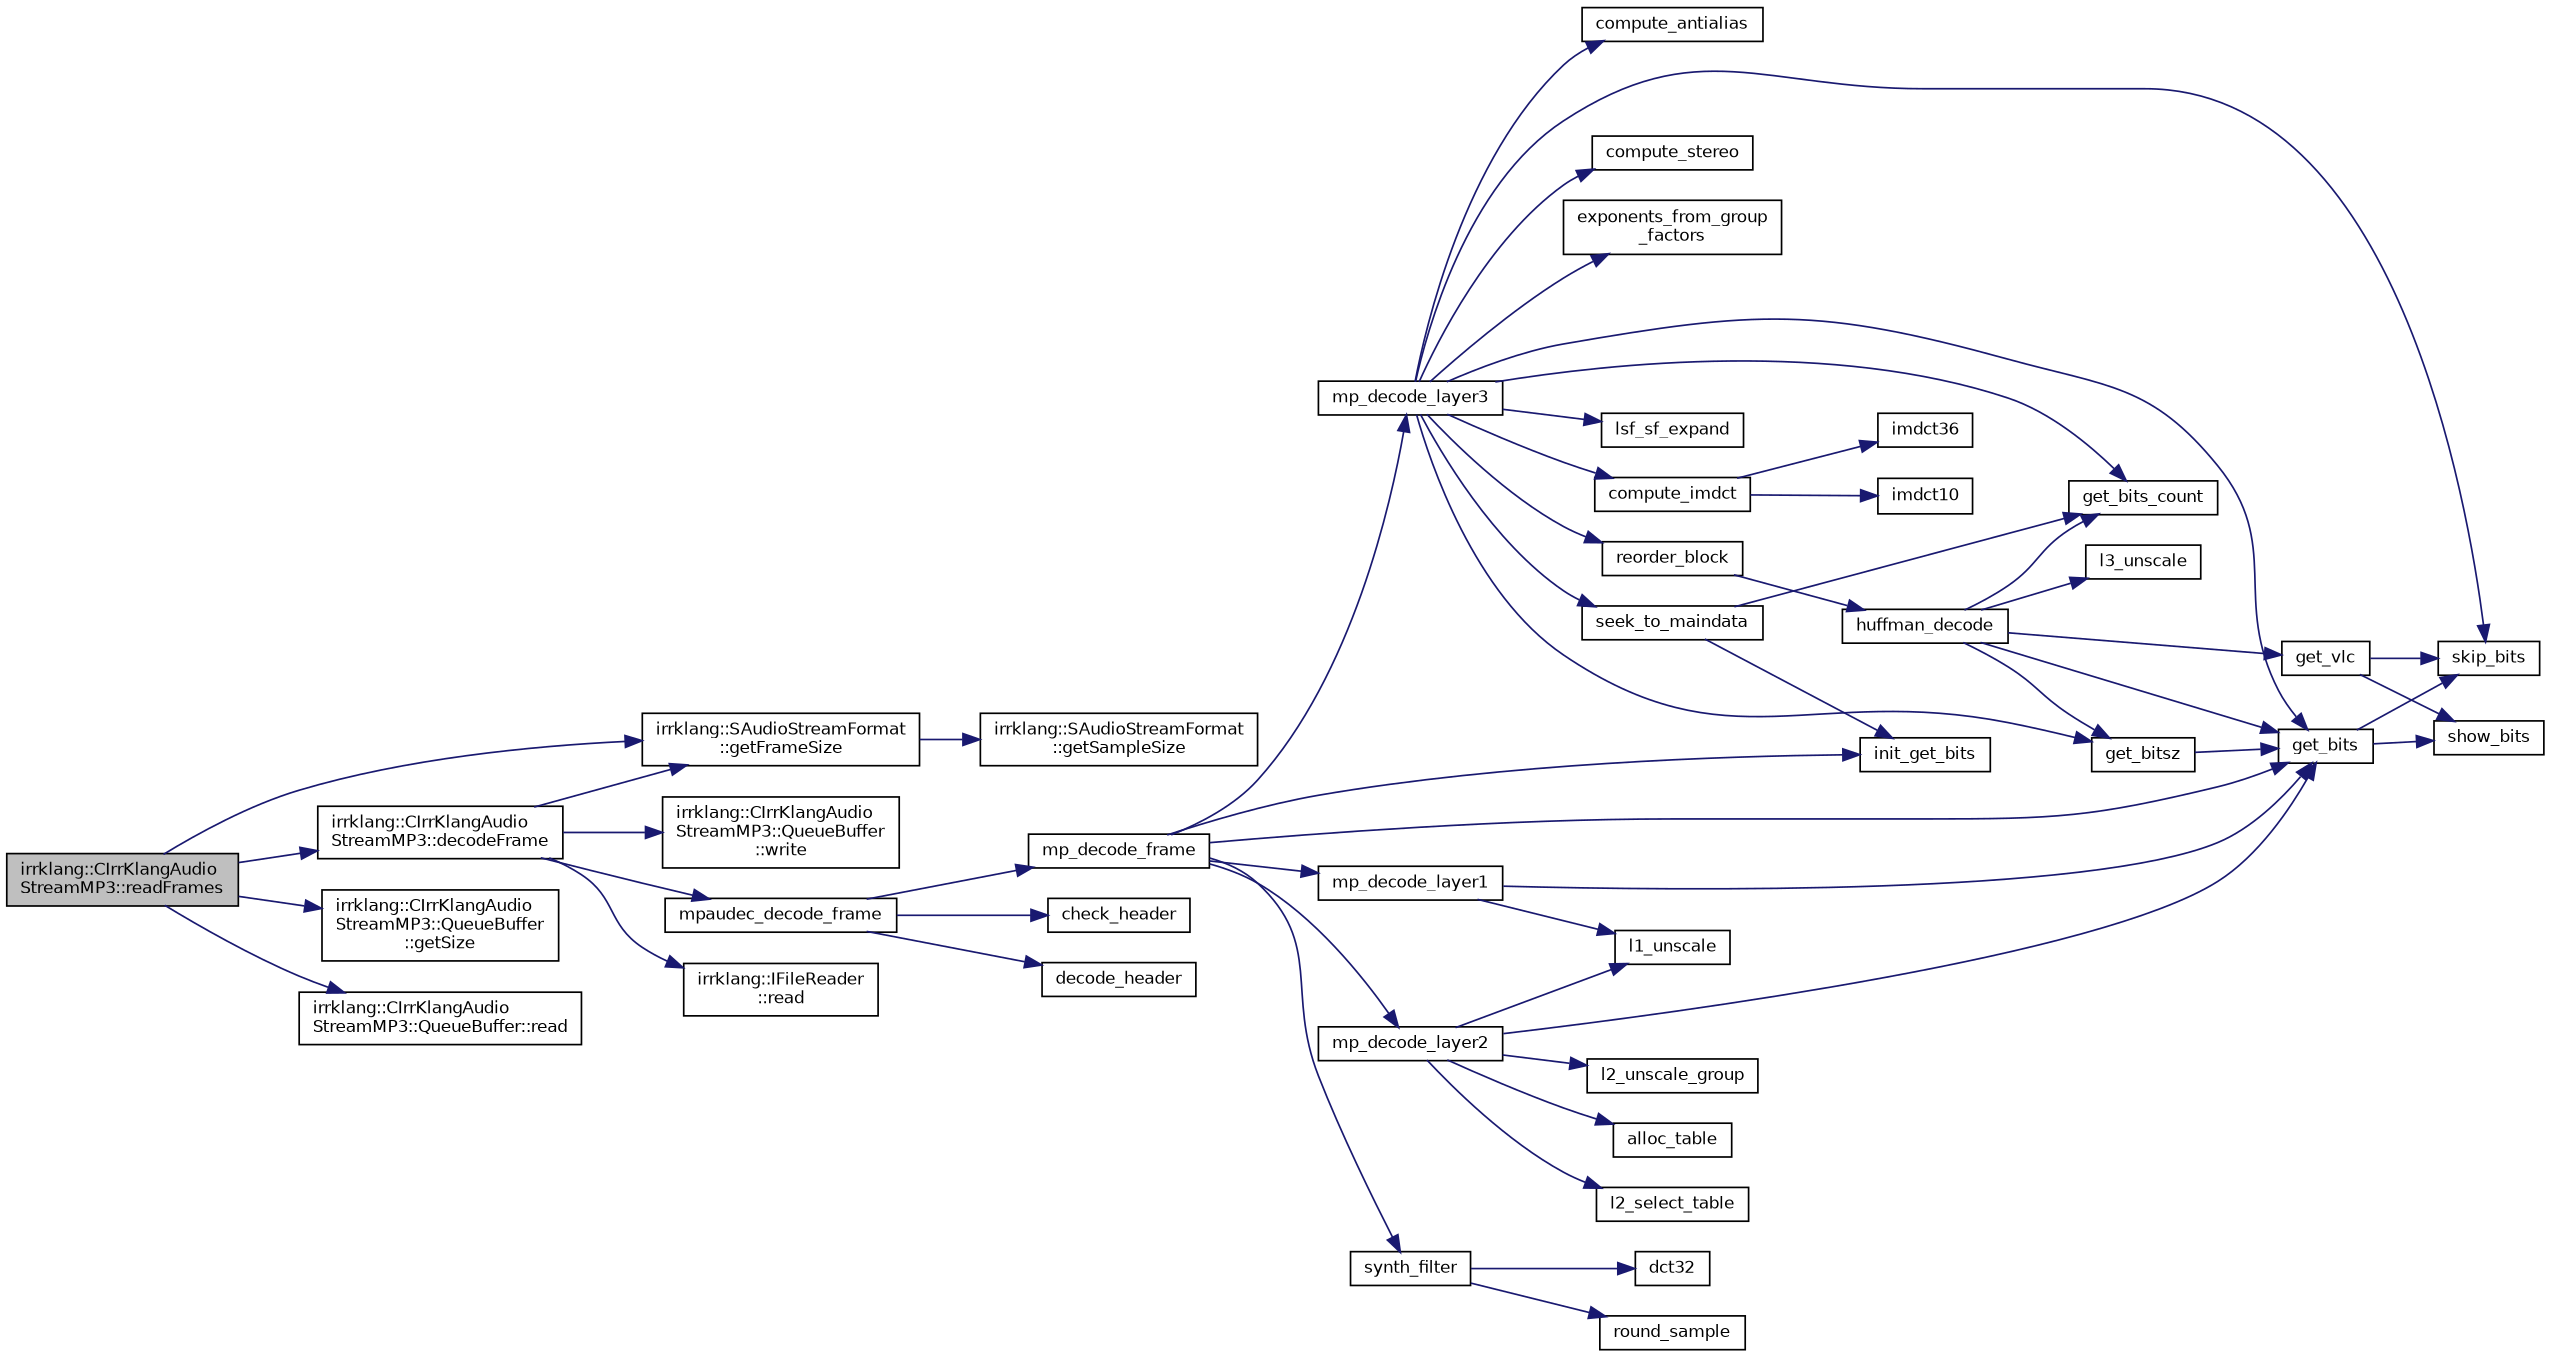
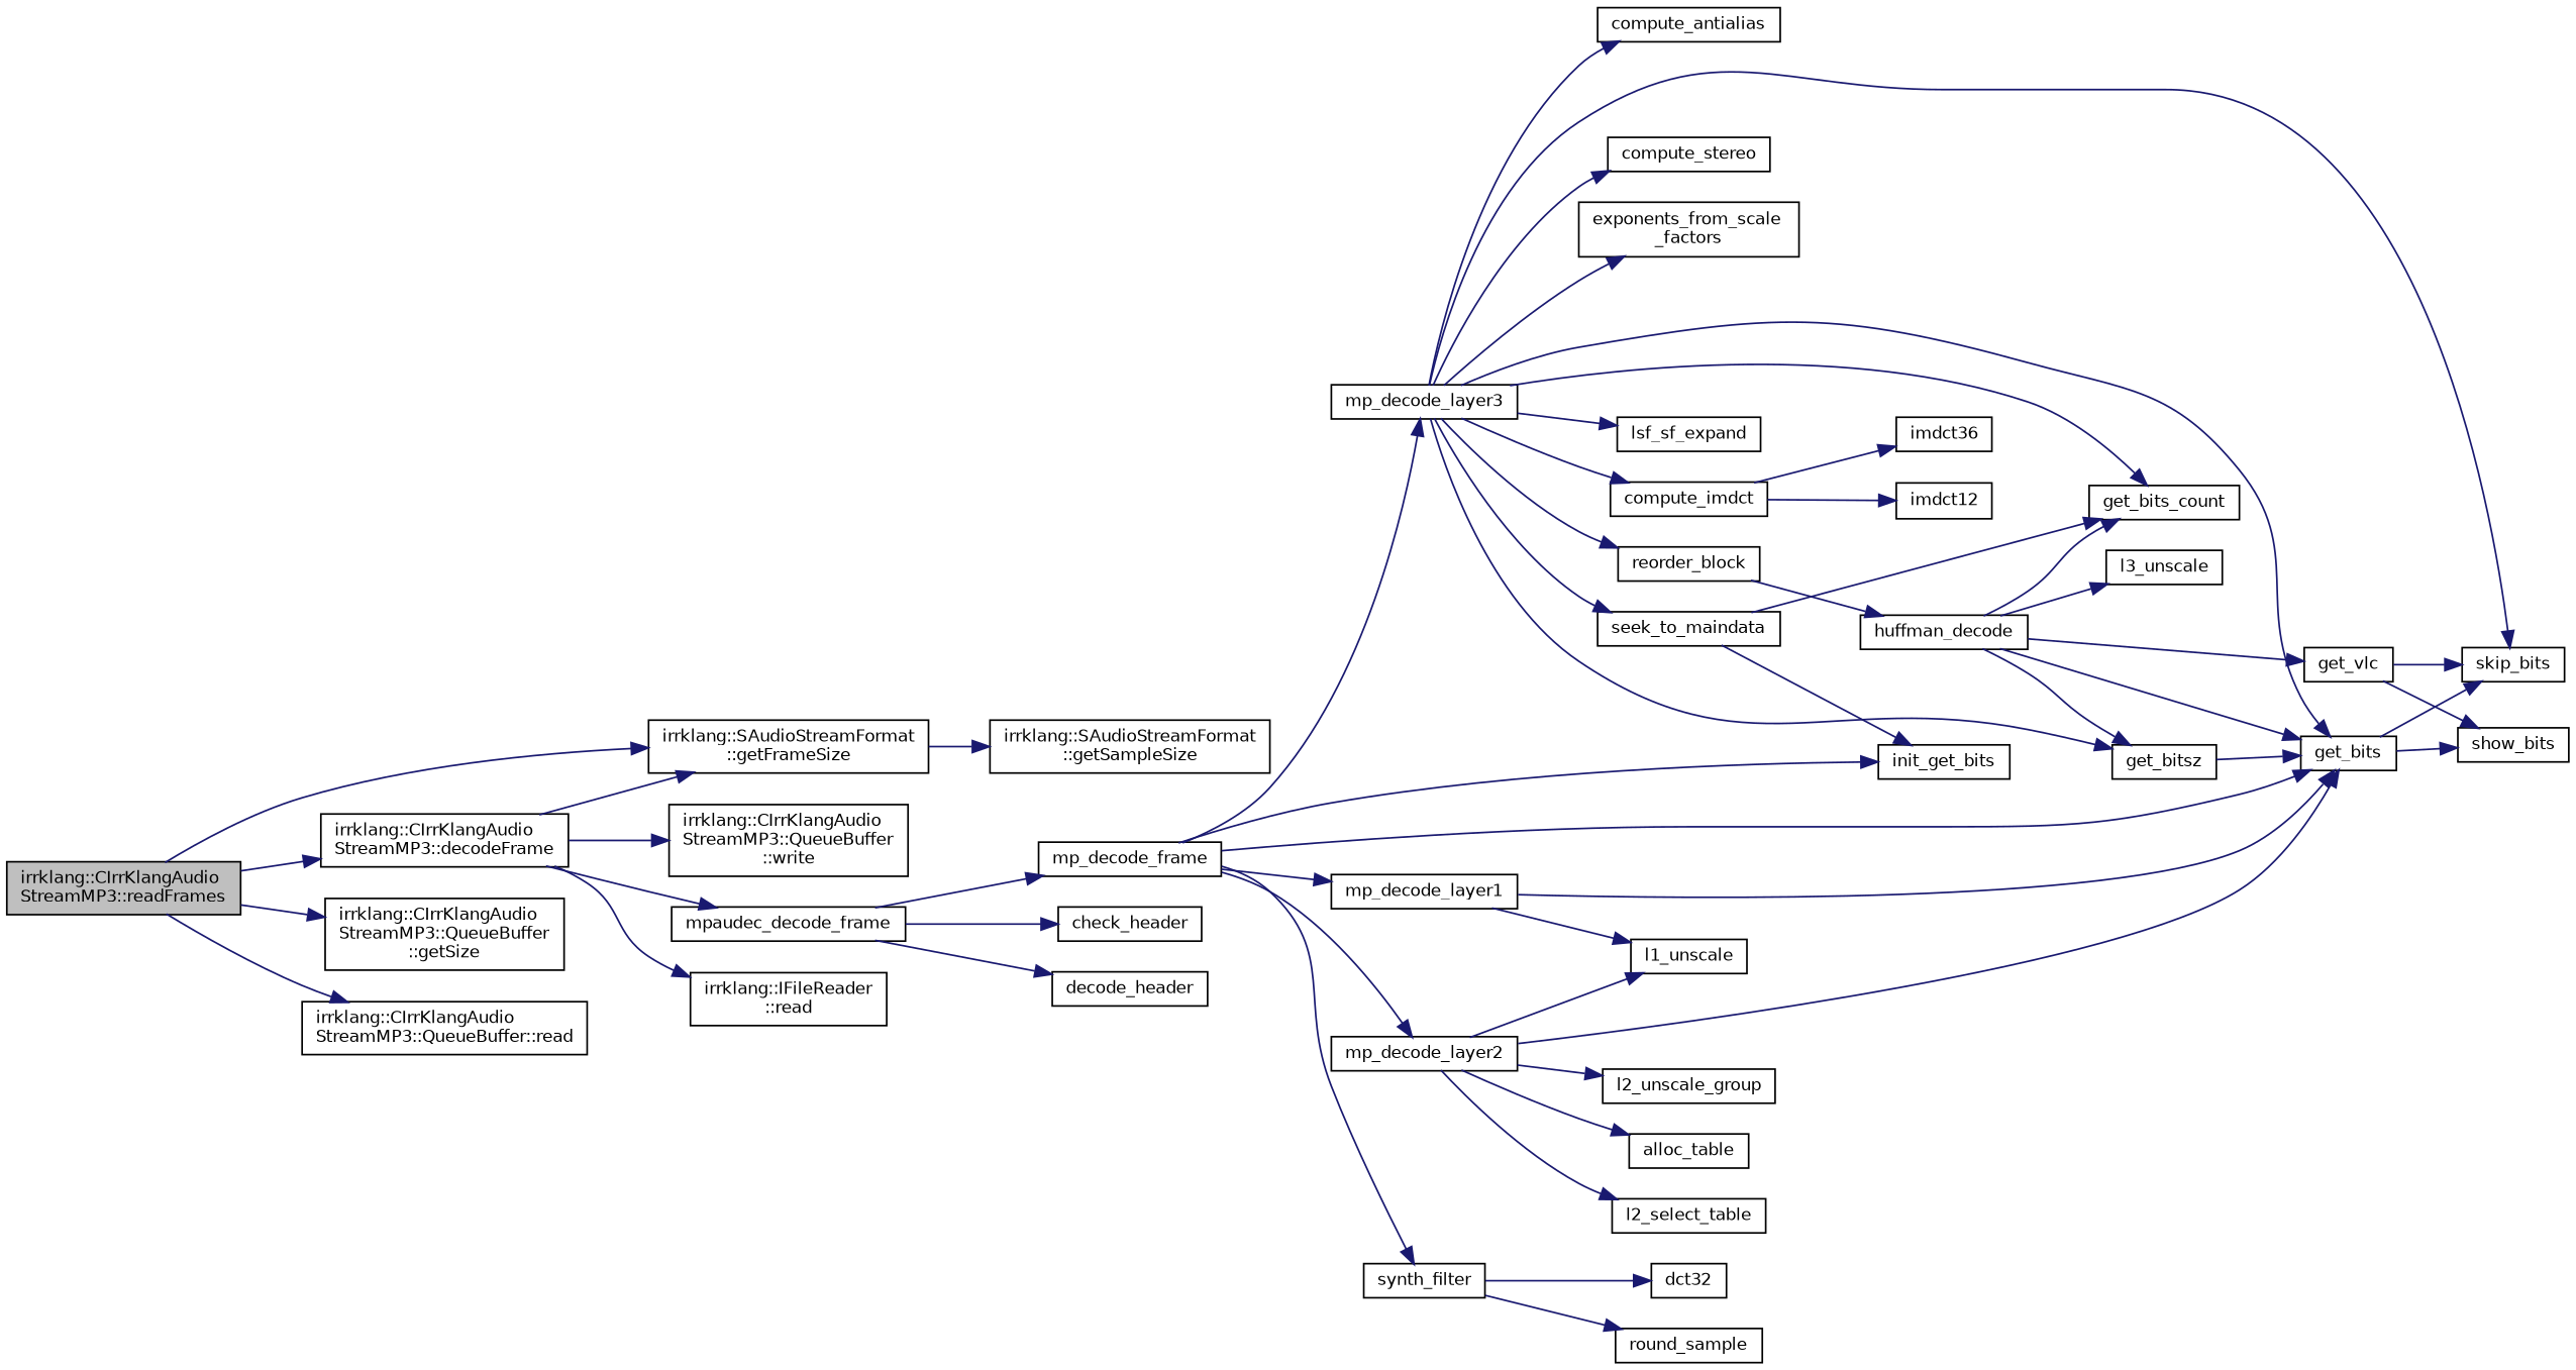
  digraph {
    rankdir=LR
    node [color=black fontname=Helvetica fontsize=10 shape=record]
    edge [color=midnightblue fontname=Helvetica fontsize=10 labelfontname=Helvetica labelfontsize=10 style=solid]
    n1 [fillcolor=grey75 fontcolor=black height=0.2 label="irrklang::CIrrKlangAudio\lStreamMP3::readFrames" style=filled width=0.4]
    n2 [height=0.2 label="irrklang::CIrrKlangAudio\lStreamMP3::decodeFrame" width=0.4]
    n3 [height=0.2 label="irrklang::SAudioStreamFormat\l::getFrameSize" width=0.4]
    n4 [height=0.2 label="irrklang::CIrrKlangAudio\lStreamMP3::QueueBuffer\l::getSize" width=0.4]
    n5 [height=0.2 label="irrklang::CIrrKlangAudio\lStreamMP3::QueueBuffer::read" width=0.4]
    n6 [height=0.2 label=mpaudec_decode_frame width=0.4]
    n7 [height=0.2 label="irrklang::IFileReader\l::read" width=0.4]
    n8 [height=0.2 label="irrklang::CIrrKlangAudio\lStreamMP3::QueueBuffer\l::write" width=0.4]
    n9 [height=0.2 label="irrklang::SAudioStreamFormat\l::getSampleSize" width=0.4]
    n10 [height=0.2 label=check_header width=0.4]
    n11 [height=0.2 label=decode_header width=0.4]
    n12 [height=0.2 label=mp_decode_frame width=0.4]
    n13 [height=0.2 label=get_bits width=0.4]
    n14 [height=0.2 label=init_get_bits width=0.4]
    n15 [height=0.2 label=mp_decode_layer1 width=0.4]
    n16 [height=0.2 label=mp_decode_layer2 width=0.4]
    n17 [height=0.2 label=mp_decode_layer3 width=0.4]
    n18 [height=0.2 label=synth_filter width=0.4]
    n19 [height=0.2 label=show_bits width=0.4]
    n20 [height=0.2 label=skip_bits width=0.4]
    n21 [height=0.2 label=l1_unscale width=0.4]
    n22 [height=0.2 label=alloc_table width=0.4]
    n23 [height=0.2 label=l2_select_table width=0.4]
    n24 [height=0.2 label=l2_unscale_group width=0.4]
    n25 [height=0.2 label=compute_antialias width=0.4]
    n26 [height=0.2 label=compute_imdct width=0.4]
    n27 [height=0.2 label=compute_stereo width=0.4]
-   n28 [height=0.2 label="exponents_from_group\l_factors" width=0.4]
+   n28 [height=0.2 label="exponents_from_scale\l_factors" width=0.4]
    n29 [height=0.2 label=get_bits_count width=0.4]
    n30 [height=0.2 label=get_bitsz width=0.4]
    n31 [height=0.2 label=lsf_sf_expand width=0.4]
    n32 [height=0.2 label=reorder_block width=0.4]
    n33 [height=0.2 label=seek_to_maindata width=0.4]
    n34 [height=0.2 label=dct32 width=0.4]
    n35 [height=0.2 label=round_sample width=0.4]
-   n36 [height=0.2 label=imdct10 width=0.4]
+   n36 [height=0.2 label=imdct12 width=0.4]
    n37 [height=0.2 label=imdct36 width=0.4]
    n38 [height=0.2 label=huffman_decode width=0.4]
    n39 [height=0.2 label=get_vlc width=0.4]
    n40 [height=0.2 label=l3_unscale width=0.4]
    n1 -> n2
    n1 -> n3
    n1 -> n4
    n1 -> n5
    n2 -> n3
    n2 -> n6
    n2 -> n7
    n2 -> n8
    n3 -> n9
    n6 -> n10
    n6 -> n11
    n6 -> n12
    n12 -> n13
    n12 -> n14
    n12 -> n15
    n12 -> n16
    n12 -> n17
    n12 -> n18
    n13 -> n19
    n13 -> n20
    n15 -> n13
    n15 -> n21
    n16 -> n13
    n16 -> n21
    n16 -> n22
    n16 -> n23
    n16 -> n24
    n17 -> n13
    n17 -> n20
    n17 -> n25
    n17 -> n26
    n17 -> n27
    n17 -> n28
    n17 -> n29
    n17 -> n30
    n17 -> n31
    n17 -> n32
    n17 -> n33
    n18 -> n34
    n18 -> n35
    n26 -> n36
    n26 -> n37
    n30 -> n13
    n32 -> n38
    n33 -> n14
    n33 -> n29
    n38 -> n13
    n38 -> n29
    n38 -> n30
    n38 -> n39
    n38 -> n40
    n39 -> n19
    n39 -> n20
  }
